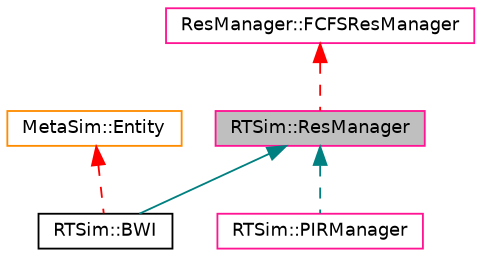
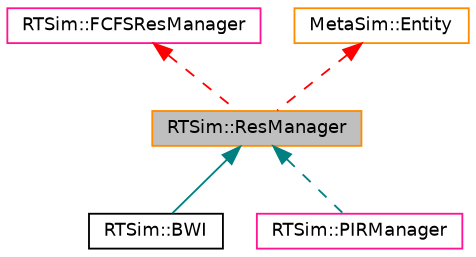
  digraph {
    node [color=darkorange fillcolor=white fontname=Helvetica fontsize=10 shape=record style=filled]
    edge [color=teal dir=back fontname=Helvetica fontsize=10 labelfontname=Helvetica labelfontsize=10 style=dashed]
-   n1 [color=deeppink fillcolor=grey75 fontcolor=black height=0.2 label="RTSim::ResManager" width=0.4]
+   n1 [fillcolor=grey75 fontcolor=black height=0.2 label="RTSim::ResManager" width=0.4]
    n2 [color=black height=0.2 label="RTSim::BWI" width=0.4]
    n3 [color=deeppink height=0.2 label="RTSim::PIRManager" width=0.4]
-   n4 [color=deeppink height=0.2 label="ResManager::FCFSResManager" width=0.4]
+   n4 [color=deeppink height=0.2 label="RTSim::FCFSResManager" width=0.4]
    n5 [height=0.2 label="MetaSim::Entity" width=0.4]
    n1 -> n2 [style=solid]
    n1 -> n3
    n4 -> n1 [color=red]
-   n5 -> n2 [color=red]
+   n5 -> n1 [color=red]
  }
